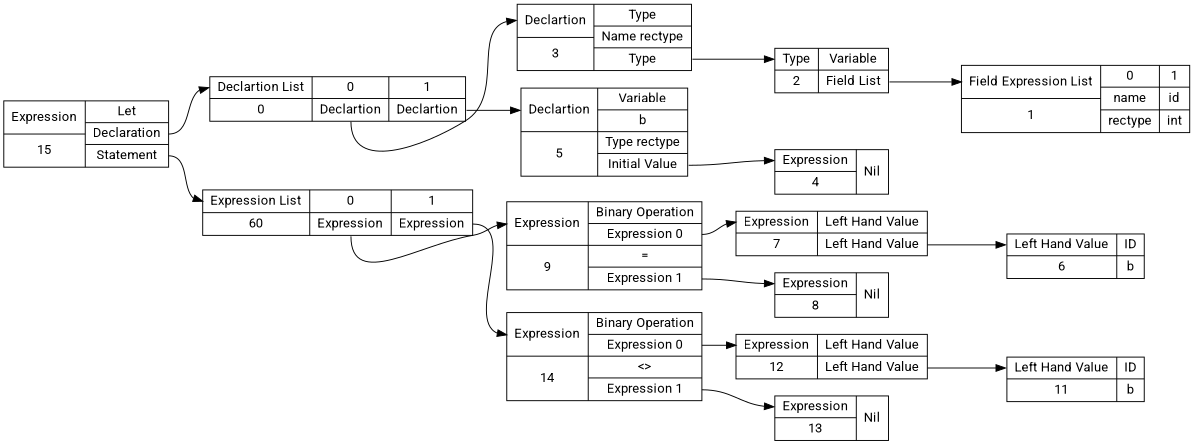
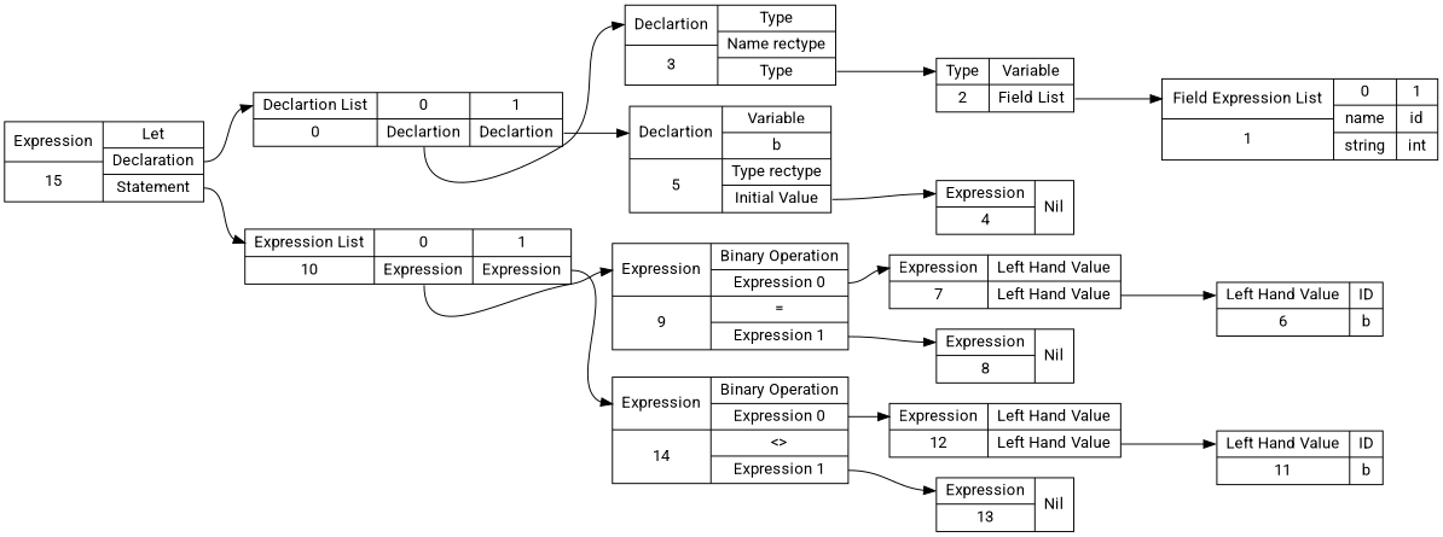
  digraph {
    fontname=Roboto
    rankdir=LR
    node [fontname=Roboto shape=record]
    edge [fontname=Roboto headport=ptr tailport=pos0]
    n1 [label="{ { <ptr> Expression | 15 } |{ Let | <dec> Declaration | <stmt> Statement } } "]
    n2 [label="{ { <ptr> Declartion List | 0 } | { 0 | <pos0> Declartion }| { 1 | <pos1> Declartion } }"]
-   n3 [label="{ { <ptr> Expression List | 60 } | { 0 | <pos0> Expression }| { 1 | <pos1> Expression } }"]
+   n3 [label="{ { <ptr> Expression List | 10 } | { 0 | <pos0> Expression }| { 1 | <pos1> Expression } }"]
    n4 [label="{ { <ptr> Declartion | 3 } | {Type | Name rectype | <ty> Type } }"]
    n5 [label="{ { <ptr> Declartion | 5 } | {Variable | b | Type rectype | <initval> Initial Value } }"]
    n6 [label="{ { <ptr> Expression | 9 } |{ Binary Operation | <exp0> Expression 0 | = | <exp1> Expression 1} }"]
    n7 [label="{ { <ptr> Expression | 14 } |{ Binary Operation | <exp0> Expression 0 | \<\> | <exp1> Expression 1} }"]
    n8 [label="{ { <ptr> Type | 2 } | { Variable | <flist> Field List } } "]
-   n9 [label="{ { <ptr> Field Expression List | 1 } | { 0 | name | rectype }| { 1 | id | int } }"]
+   n9 [label="{ { <ptr> Field Expression List | 1 } | { 0 | name | string }| { 1 | id | int } }"]
    n10 [label="{ { <ptr> Expression | 4 } |{ Nil } }"]
    n11 [label="{ { <ptr> Expression | 7 } |{ Left Hand Value | <lval> Left Hand Value} }"]
    n12 [label="{ { <ptr> Expression | 8 } |{ Nil } }"]
    n13 [label="{ { <ptr> Left Hand Value | 6 } | { ID | b } } "]
    n14 [label="{ { <ptr> Expression | 12 } |{ Left Hand Value | <lval> Left Hand Value} }"]
    n15 [label="{ { <ptr> Expression | 13 } |{ Nil } }"]
    n16 [label="{ { <ptr> Left Hand Value | 11 } | { ID | b } } "]
    n1 -> n2 [tailport=dec]
    n1 -> n3 [tailport=stmt]
    n2 -> n4
    n2 -> n5 [tailport=pos1]
    n3 -> n6
    n3 -> n7 [tailport=pos1]
    n4 -> n8 [tailport=ty]
    n5 -> n10 [tailport=initval]
    n6 -> n11 [tailport=exp0]
    n6 -> n12 [tailport=exp1]
    n7 -> n14 [tailport=exp0]
    n7 -> n15 [tailport=exp1]
    n8 -> n9 [tailport=flist]
    n11 -> n13 [tailport=lval]
    n14 -> n16 [tailport=lval]
  }
